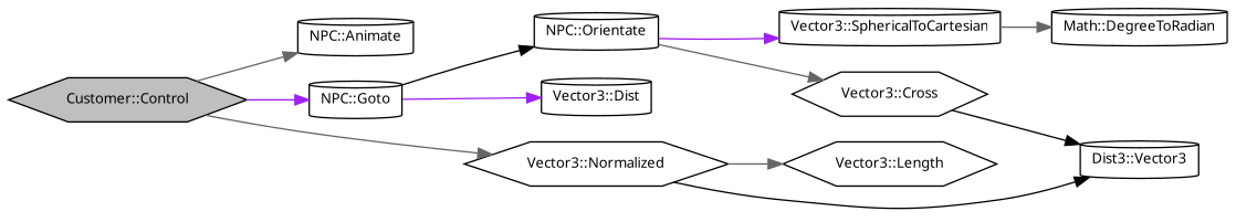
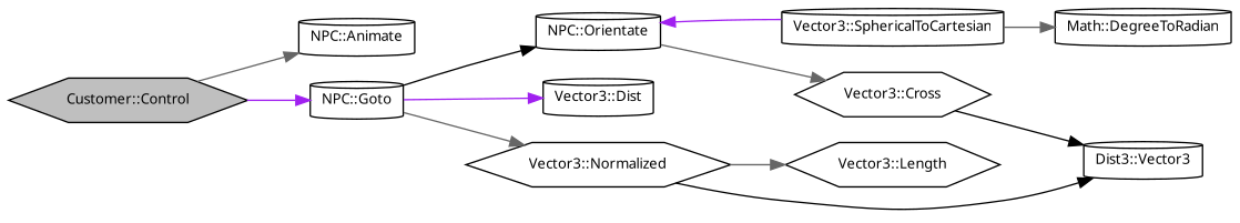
  digraph {
    fontname="Noto Sans"
    rankdir=LR
    node [color=black fontname="Noto Sans" fontsize=10 shape=cylinder]
    edge [color=gray40 fontname="Noto Sans" fontsize=10 labelfontname=Helvetica labelfontsize=10 style=solid]
    n1 [fillcolor=grey75 fontcolor=black height=0.2 label="Customer::Control" shape=hexagon style=filled width=0.4]
    n2 [height=0.2 label="NPC::Animate" width=0.4]
    n3 [height=0.2 label="NPC::Goto" width=0.4]
    n4 [height=0.2 label="NPC::Orientate" width=0.4]
    n5 [height=0.2 label="Vector3::Normalized" shape=hexagon width=0.4]
    n6 [height=0.2 label="Vector3::Dist" width=0.4]
    n7 [height=0.2 label="Vector3::SphericalToCartesian" width=0.4]
    n8 [height=0.2 label="Vector3::Cross" shape=hexagon width=0.4]
    n9 [height=0.2 label="Vector3::Length" shape=hexagon width=0.4]
    n10 [height=0.2 label="Dist3::Vector3" width=0.4]
    n11 [height=0.2 label="Math::DegreeToRadian" width=0.4]
    n1 -> n2
    n1 -> n3 [color=purple]
    n3 -> n4 [color=black]
-   n1 -> n5
+   n3 -> n5
    n3 -> n6 [color=purple]
-   n4 -> n7 [color=purple]
+   n7 -> n4 [color=purple]
    n4 -> n8
    n5 -> n9
    n5 -> n10 [color=black]
    n7 -> n11
    n8 -> n10 [color=black]
  }
